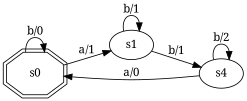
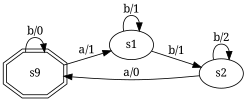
  digraph {
    fontname="Noto Serif"
    rankdir=LR
    node [fontname="Noto Serif"]
    edge [fontname="Noto Serif"]
-   s0 [shape=doubleoctagon]
+   s0 [shape=doubleoctagon label=s9]
    s1
-   s2 [label=s4]
+   s2
    s0 -> s0 [label="b/0"]
    s0 -> s1 [label="a/1"]
    s1 -> s1 [label="b/1"]
    s1 -> s2 [label="b/1"]
    s2 -> s0 [label="a/0"]
    s2 -> s2 [label="b/2"]
  }
